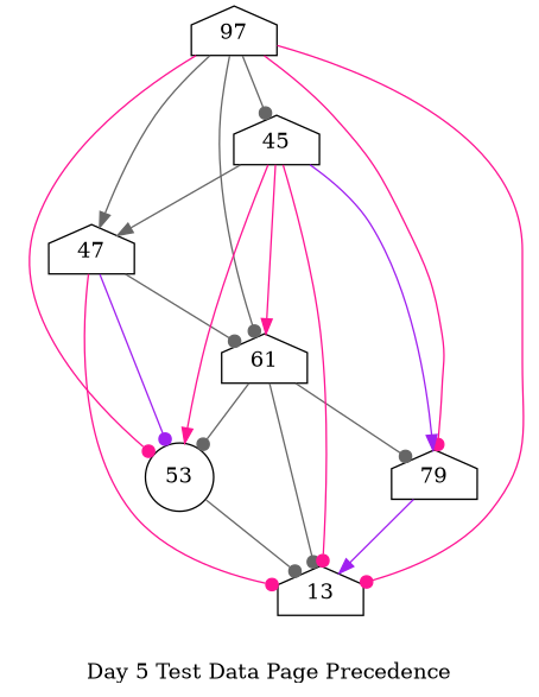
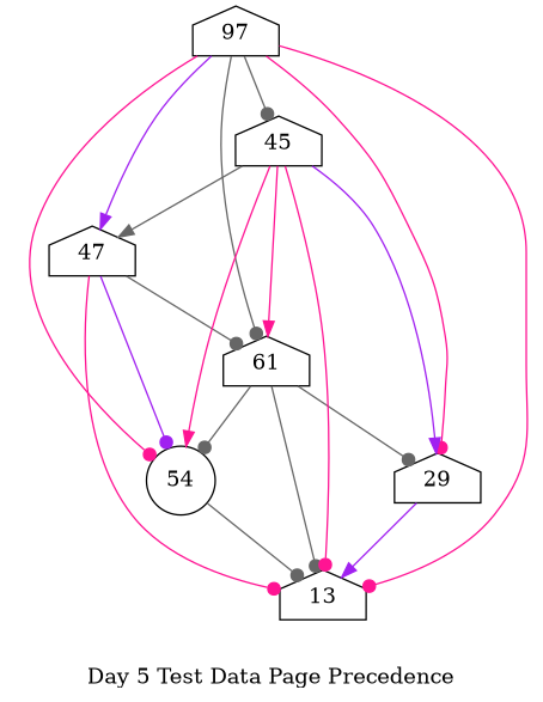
  digraph {
    label="Day 5 Test Data Page Precedence"
    node [shape=house]
    edge [arrowhead=dot color=gray40]
-   53 [shape=circle]
+   53 [shape=circle label=54]
    47
    13
    61
-   29 [label=79]
+   29
    97
    n7 [label=45]
    53 -> 13
    47 -> 53 [color=purple]
    47 -> 13 [color=deeppink]
    47 -> 61
    61 -> 53
    61 -> 13
    61 -> 29
    29 -> 13 [arrowhead=normal color=purple]
    97 -> 53 [color=deeppink]
-   97 -> 47 [arrowhead=normal]
+   97 -> 47 [arrowhead=normal color=purple]
    97 -> 13 [color=deeppink]
    97 -> 61
    97 -> 29 [color=deeppink]
    97 -> n7
    n7 -> 53 [arrowhead=normal color=deeppink]
    n7 -> 47 [arrowhead=normal]
    n7 -> 13 [color=deeppink]
    n7 -> 61 [arrowhead=normal color=deeppink]
    n7 -> 29 [arrowhead=normal color=purple]
  }
